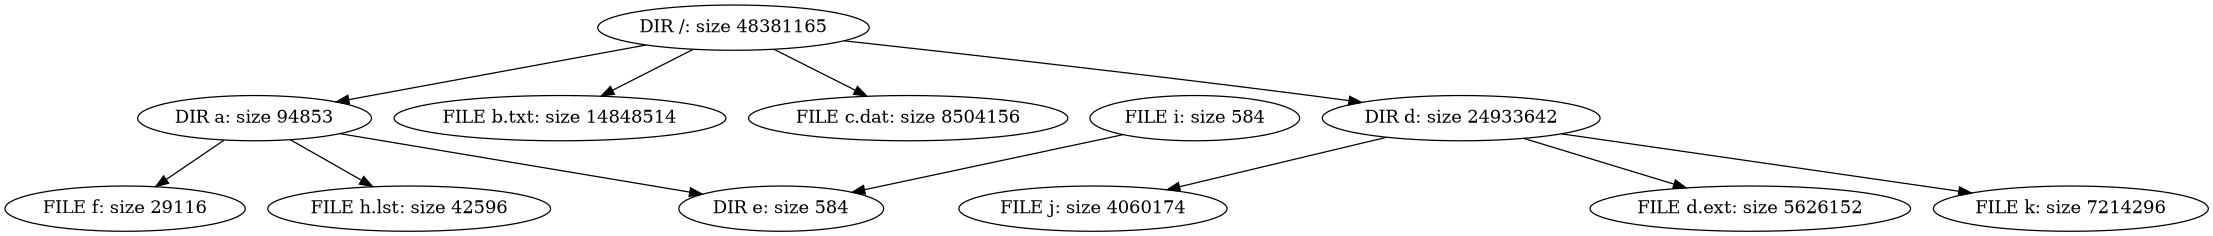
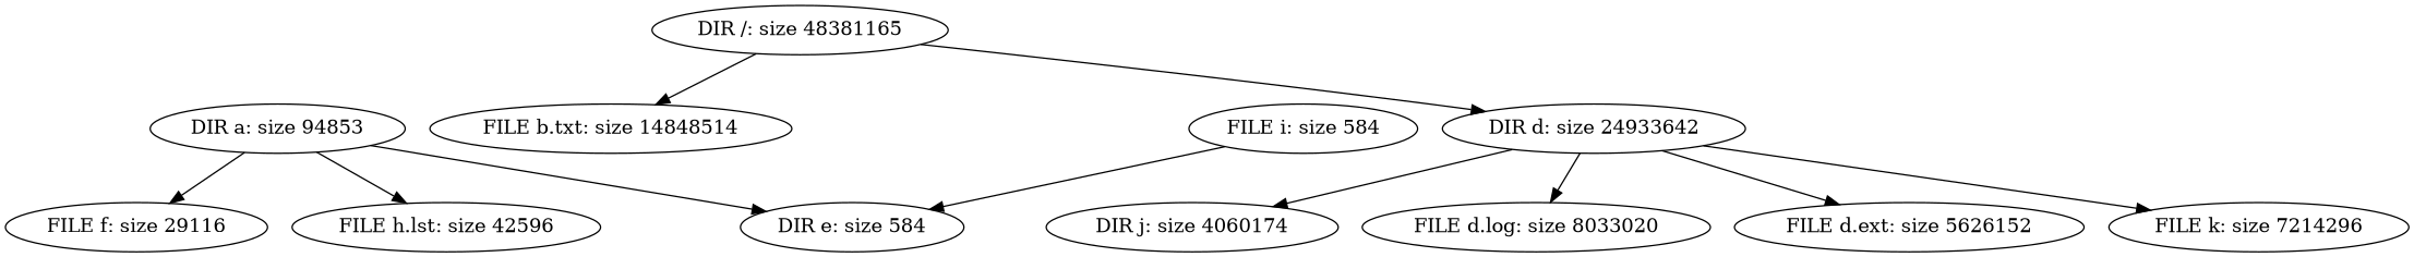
  digraph {
    n1 [label="DIR /: size 48381165"]
    n2 [label="DIR a: size 94853"]
    n3 [label="FILE b.txt: size 14848514"]
-   n4 [label="FILE c.dat: size 8504156"]
    n5 [label="DIR d: size 24933642"]
    n6 [label="DIR e: size 584"]
    n7 [label="FILE f: size 29116"]
    n8 [label="FILE h.lst: size 42596"]
-   n9 [label="FILE j: size 4060174"]
+   n9 [label="DIR j: size 4060174"]
+   n10 [label="FILE d.log: size 8033020"]
    n11 [label="FILE d.ext: size 5626152"]
    n12 [label="FILE k: size 7214296"]
    n13 [label="FILE i: size 584"]
-   n1 -> n2
    n1 -> n3
-   n1 -> n4
    n1 -> n5
    n2 -> n6
    n2 -> n7
    n2 -> n8
    n5 -> n9
+   n5 -> n10
    n5 -> n11
    n5 -> n12
    n13 -> n6
  }
